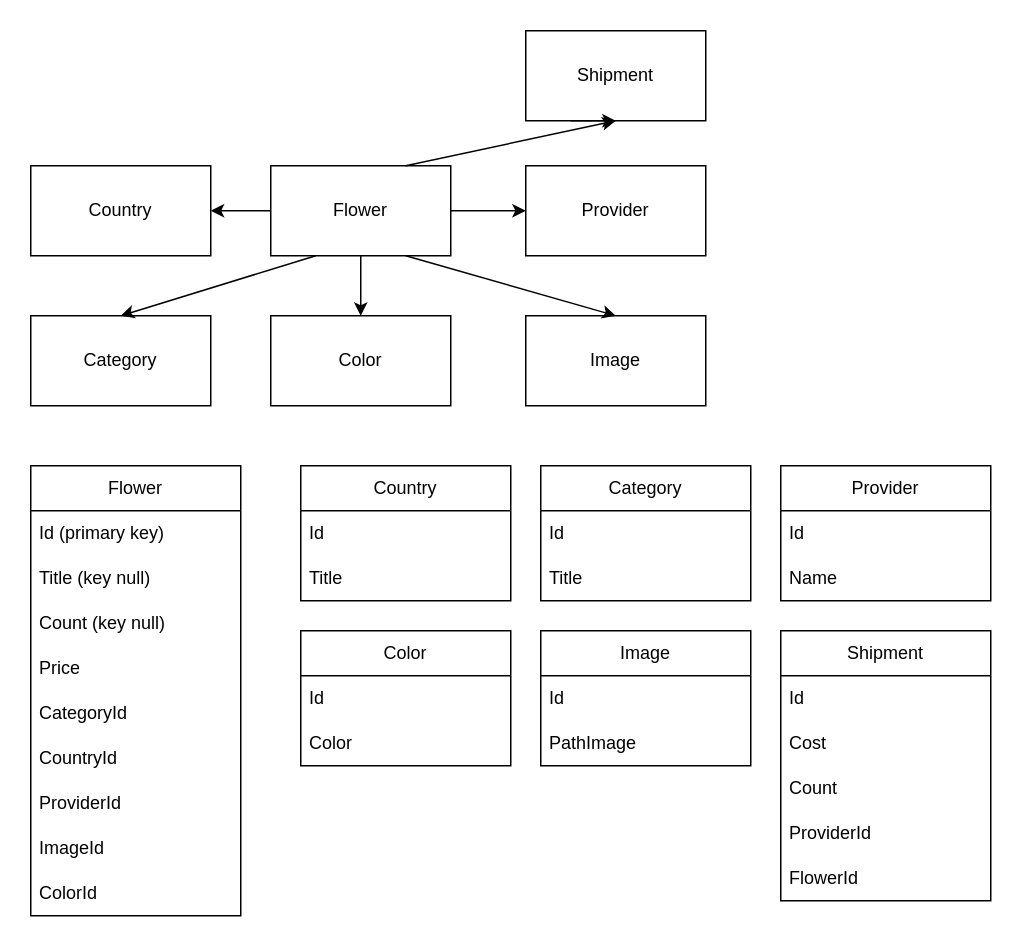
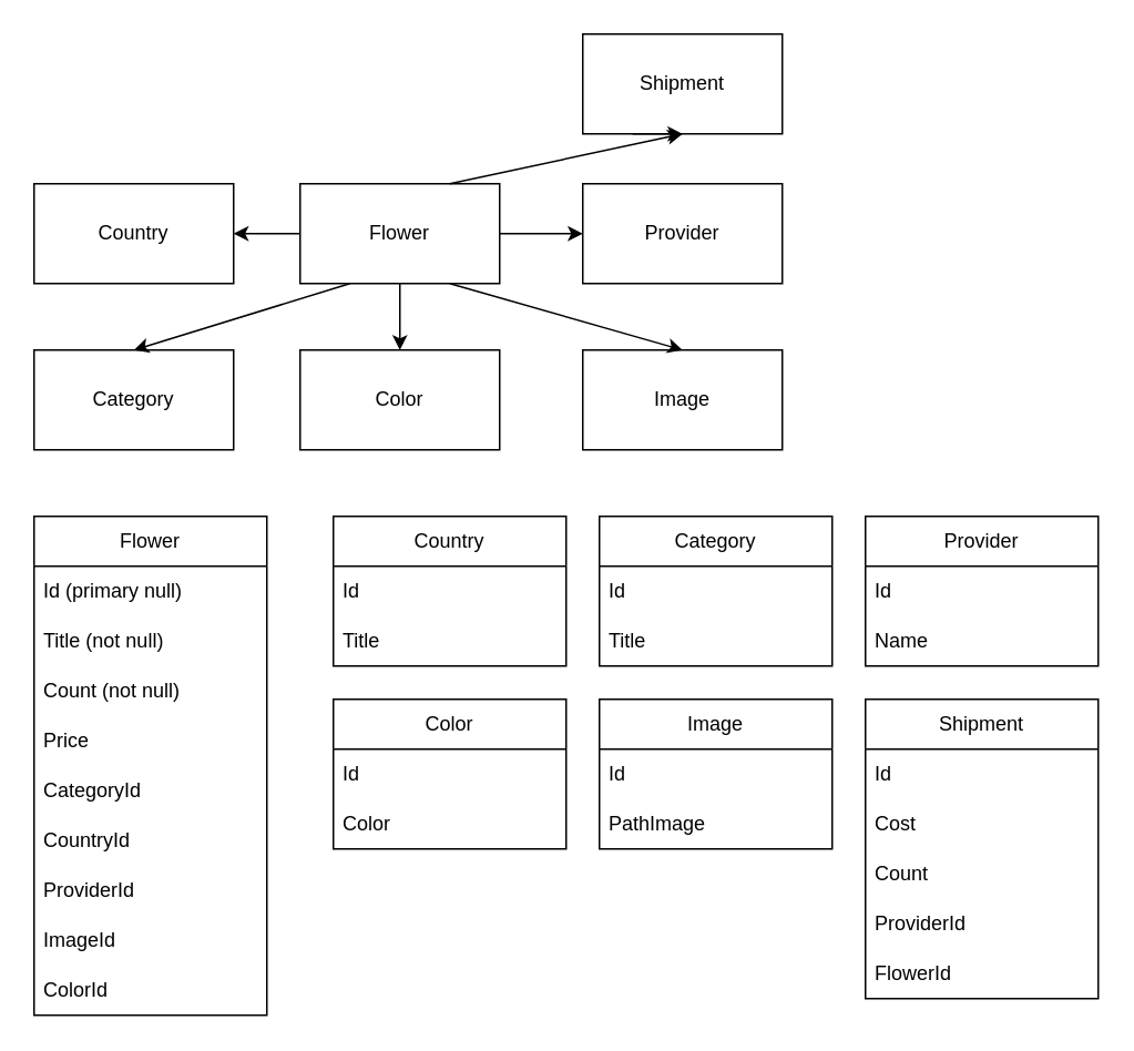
  <mxCell id="0" />
  <mxCell id="1" parent="0" />
  <mxCell id="2" value="Flower" style="rounded=0;whiteSpace=wrap;html=1;" parent="1" vertex="1"><mxGeometry x="180" y="110" width="120" height="60" as="geometry" /></mxCell>
  <mxCell id="3" value="Category" style="rounded=0;whiteSpace=wrap;html=1;" parent="1" vertex="1"><mxGeometry x="20" y="210" width="120" height="60" as="geometry" /></mxCell>
  <mxCell id="4" value="" style="endArrow=classic;html=1;rounded=0;exitX=0.25;exitY=1;exitDx=0;exitDy=0;entryX=0.5;entryY=0;entryDx=0;entryDy=0;" parent="1" source="2" target="3" edge="1"><mxGeometry width="50" height="50" relative="1" as="geometry"><mxPoint x="540" y="310" as="sourcePoint" /><mxPoint x="590" y="260" as="targetPoint" /></mxGeometry></mxCell>
  <mxCell id="5" value="Provider" style="rounded=0;whiteSpace=wrap;html=1;" parent="1" vertex="1"><mxGeometry x="350" y="110" width="120" height="60" as="geometry" /></mxCell>
  <mxCell id="6" value="" style="endArrow=classic;html=1;rounded=0;entryX=0;entryY=0.5;entryDx=0;entryDy=0;" parent="1" source="2" target="5" edge="1"><mxGeometry width="50" height="50" relative="1" as="geometry"><mxPoint x="540" y="210" as="sourcePoint" /><mxPoint x="590" y="160" as="targetPoint" /></mxGeometry></mxCell>
  <mxCell id="7" value="Country" style="rounded=0;whiteSpace=wrap;html=1;" parent="1" vertex="1"><mxGeometry x="20" y="110" width="120" height="60" as="geometry" /></mxCell>
  <mxCell id="8" value="" style="endArrow=classic;html=1;rounded=0;" parent="1" edge="1"><mxGeometry width="50" height="50" relative="1" as="geometry"><mxPoint x="180" y="140" as="sourcePoint" /><mxPoint x="140" y="140" as="targetPoint" /></mxGeometry></mxCell>
  <mxCell id="9" value="Flower" style="swimlane;fontStyle=0;childLayout=stackLayout;horizontal=1;startSize=30;horizontalStack=0;resizeParent=1;resizeParentMax=0;resizeLast=0;collapsible=1;marginBottom=0;whiteSpace=wrap;html=1;" parent="1" vertex="1"><mxGeometry x="20" y="310" width="140" height="300" as="geometry" /></mxCell>
- <mxCell id="10" value="Id (primary key)" style="text;strokeColor=none;fillColor=none;align=left;verticalAlign=middle;spacingLeft=4;spacingRight=4;overflow=hidden;points=[[0,0.5],[1,0.5]];portConstraint=eastwest;rotatable=0;whiteSpace=wrap;html=1;" parent="9" vertex="1"><mxGeometry y="30" width="140" height="30" as="geometry" /></mxCell>
- <mxCell id="11" value="Title (key null)" style="text;strokeColor=none;fillColor=none;align=left;verticalAlign=middle;spacingLeft=4;spacingRight=4;overflow=hidden;points=[[0,0.5],[1,0.5]];portConstraint=eastwest;rotatable=0;whiteSpace=wrap;html=1;" parent="9" vertex="1"><mxGeometry y="60" width="140" height="30" as="geometry" /></mxCell>
- <mxCell id="12" value="Count (key null)" style="text;strokeColor=none;fillColor=none;align=left;verticalAlign=middle;spacingLeft=4;spacingRight=4;overflow=hidden;points=[[0,0.5],[1,0.5]];portConstraint=eastwest;rotatable=0;whiteSpace=wrap;html=1;" parent="9" vertex="1"><mxGeometry y="90" width="140" height="30" as="geometry" /></mxCell>
+ <mxCell id="10" value="Id (primary null)" style="text;strokeColor=none;fillColor=none;align=left;verticalAlign=middle;spacingLeft=4;spacingRight=4;overflow=hidden;points=[[0,0.5],[1,0.5]];portConstraint=eastwest;rotatable=0;whiteSpace=wrap;html=1;" parent="9" vertex="1"><mxGeometry y="30" width="140" height="30" as="geometry" /></mxCell>
+ <mxCell id="11" value="Title (not null)" style="text;strokeColor=none;fillColor=none;align=left;verticalAlign=middle;spacingLeft=4;spacingRight=4;overflow=hidden;points=[[0,0.5],[1,0.5]];portConstraint=eastwest;rotatable=0;whiteSpace=wrap;html=1;" parent="9" vertex="1"><mxGeometry y="60" width="140" height="30" as="geometry" /></mxCell>
+ <mxCell id="12" value="Count (not null)" style="text;strokeColor=none;fillColor=none;align=left;verticalAlign=middle;spacingLeft=4;spacingRight=4;overflow=hidden;points=[[0,0.5],[1,0.5]];portConstraint=eastwest;rotatable=0;whiteSpace=wrap;html=1;" parent="9" vertex="1"><mxGeometry y="90" width="140" height="30" as="geometry" /></mxCell>
  <mxCell id="13" value="Price" style="text;strokeColor=none;fillColor=none;align=left;verticalAlign=middle;spacingLeft=4;spacingRight=4;overflow=hidden;points=[[0,0.5],[1,0.5]];portConstraint=eastwest;rotatable=0;whiteSpace=wrap;html=1;" parent="9" vertex="1"><mxGeometry y="120" width="140" height="30" as="geometry" /></mxCell>
  <mxCell id="14" value="CategoryId" style="text;strokeColor=none;fillColor=none;align=left;verticalAlign=middle;spacingLeft=4;spacingRight=4;overflow=hidden;points=[[0,0.5],[1,0.5]];portConstraint=eastwest;rotatable=0;whiteSpace=wrap;html=1;" parent="9" vertex="1"><mxGeometry y="150" width="140" height="30" as="geometry" /></mxCell>
  <mxCell id="15" value="CountryId" style="text;strokeColor=none;fillColor=none;align=left;verticalAlign=middle;spacingLeft=4;spacingRight=4;overflow=hidden;points=[[0,0.5],[1,0.5]];portConstraint=eastwest;rotatable=0;whiteSpace=wrap;html=1;" parent="9" vertex="1"><mxGeometry y="180" width="140" height="30" as="geometry" /></mxCell>
  <mxCell id="16" value="ProviderId" style="text;strokeColor=none;fillColor=none;align=left;verticalAlign=middle;spacingLeft=4;spacingRight=4;overflow=hidden;points=[[0,0.5],[1,0.5]];portConstraint=eastwest;rotatable=0;whiteSpace=wrap;html=1;" parent="9" vertex="1"><mxGeometry y="210" width="140" height="30" as="geometry" /></mxCell>
  <mxCell id="17" value="ImageId" style="text;strokeColor=none;fillColor=none;align=left;verticalAlign=middle;spacingLeft=4;spacingRight=4;overflow=hidden;points=[[0,0.5],[1,0.5]];portConstraint=eastwest;rotatable=0;whiteSpace=wrap;html=1;" vertex="1" parent="9"><mxGeometry y="240" width="140" height="30" as="geometry" /></mxCell>
  <mxCell id="18" value="ColorId" style="text;strokeColor=none;fillColor=none;align=left;verticalAlign=middle;spacingLeft=4;spacingRight=4;overflow=hidden;points=[[0,0.5],[1,0.5]];portConstraint=eastwest;rotatable=0;whiteSpace=wrap;html=1;" vertex="1" parent="9"><mxGeometry y="270" width="140" height="30" as="geometry" /></mxCell>
  <mxCell id="19" value="Country" style="swimlane;fontStyle=0;childLayout=stackLayout;horizontal=1;startSize=30;horizontalStack=0;resizeParent=1;resizeParentMax=0;resizeLast=0;collapsible=1;marginBottom=0;whiteSpace=wrap;html=1;" parent="1" vertex="1"><mxGeometry x="200" y="310" width="140" height="90" as="geometry" /></mxCell>
  <mxCell id="20" value="Id" style="text;strokeColor=none;fillColor=none;align=left;verticalAlign=middle;spacingLeft=4;spacingRight=4;overflow=hidden;points=[[0,0.5],[1,0.5]];portConstraint=eastwest;rotatable=0;whiteSpace=wrap;html=1;" parent="19" vertex="1"><mxGeometry y="30" width="140" height="30" as="geometry" /></mxCell>
  <mxCell id="21" value="Title" style="text;strokeColor=none;fillColor=none;align=left;verticalAlign=middle;spacingLeft=4;spacingRight=4;overflow=hidden;points=[[0,0.5],[1,0.5]];portConstraint=eastwest;rotatable=0;whiteSpace=wrap;html=1;" parent="19" vertex="1"><mxGeometry y="60" width="140" height="30" as="geometry" /></mxCell>
  <mxCell id="22" value="Category" style="swimlane;fontStyle=0;childLayout=stackLayout;horizontal=1;startSize=30;horizontalStack=0;resizeParent=1;resizeParentMax=0;resizeLast=0;collapsible=1;marginBottom=0;whiteSpace=wrap;html=1;" parent="1" vertex="1"><mxGeometry x="360" y="310" width="140" height="90" as="geometry" /></mxCell>
  <mxCell id="23" value="Id" style="text;strokeColor=none;fillColor=none;align=left;verticalAlign=middle;spacingLeft=4;spacingRight=4;overflow=hidden;points=[[0,0.5],[1,0.5]];portConstraint=eastwest;rotatable=0;whiteSpace=wrap;html=1;" parent="22" vertex="1"><mxGeometry y="30" width="140" height="30" as="geometry" /></mxCell>
  <mxCell id="24" value="Title" style="text;strokeColor=none;fillColor=none;align=left;verticalAlign=middle;spacingLeft=4;spacingRight=4;overflow=hidden;points=[[0,0.5],[1,0.5]];portConstraint=eastwest;rotatable=0;whiteSpace=wrap;html=1;" parent="22" vertex="1"><mxGeometry y="60" width="140" height="30" as="geometry" /></mxCell>
  <mxCell id="25" value="Provider" style="swimlane;fontStyle=0;childLayout=stackLayout;horizontal=1;startSize=30;horizontalStack=0;resizeParent=1;resizeParentMax=0;resizeLast=0;collapsible=1;marginBottom=0;whiteSpace=wrap;html=1;" parent="1" vertex="1"><mxGeometry x="520" y="310" width="140" height="90" as="geometry" /></mxCell>
  <mxCell id="26" value="Id" style="text;strokeColor=none;fillColor=none;align=left;verticalAlign=middle;spacingLeft=4;spacingRight=4;overflow=hidden;points=[[0,0.5],[1,0.5]];portConstraint=eastwest;rotatable=0;whiteSpace=wrap;html=1;" parent="25" vertex="1"><mxGeometry y="30" width="140" height="30" as="geometry" /></mxCell>
  <mxCell id="27" value="Name" style="text;strokeColor=none;fillColor=none;align=left;verticalAlign=middle;spacingLeft=4;spacingRight=4;overflow=hidden;points=[[0,0.5],[1,0.5]];portConstraint=eastwest;rotatable=0;whiteSpace=wrap;html=1;" parent="25" vertex="1"><mxGeometry y="60" width="140" height="30" as="geometry" /></mxCell>
  <mxCell id="28" value="Color" style="rounded=0;whiteSpace=wrap;html=1;" parent="1" vertex="1"><mxGeometry x="180" y="210" width="120" height="60" as="geometry" /></mxCell>
  <mxCell id="29" value="" style="endArrow=classic;html=1;rounded=0;exitX=0.5;exitY=1;exitDx=0;exitDy=0;entryX=0.5;entryY=0;entryDx=0;entryDy=0;" parent="1" source="2" target="28" edge="1"><mxGeometry width="50" height="50" relative="1" as="geometry"><mxPoint x="340" y="300" as="sourcePoint" /><mxPoint x="390" y="250" as="targetPoint" /></mxGeometry></mxCell>
  <mxCell id="30" value="Color" style="swimlane;fontStyle=0;childLayout=stackLayout;horizontal=1;startSize=30;horizontalStack=0;resizeParent=1;resizeParentMax=0;resizeLast=0;collapsible=1;marginBottom=0;whiteSpace=wrap;html=1;" parent="1" vertex="1"><mxGeometry x="200" y="420" width="140" height="90" as="geometry" /></mxCell>
  <mxCell id="31" value="Id" style="text;strokeColor=none;fillColor=none;align=left;verticalAlign=middle;spacingLeft=4;spacingRight=4;overflow=hidden;points=[[0,0.5],[1,0.5]];portConstraint=eastwest;rotatable=0;whiteSpace=wrap;html=1;" parent="30" vertex="1"><mxGeometry y="30" width="140" height="30" as="geometry" /></mxCell>
  <mxCell id="32" value="Color" style="text;strokeColor=none;fillColor=none;align=left;verticalAlign=middle;spacingLeft=4;spacingRight=4;overflow=hidden;points=[[0,0.5],[1,0.5]];portConstraint=eastwest;rotatable=0;whiteSpace=wrap;html=1;" parent="30" vertex="1"><mxGeometry y="60" width="140" height="30" as="geometry" /></mxCell>
  <mxCell id="33" value="Image" style="swimlane;fontStyle=0;childLayout=stackLayout;horizontal=1;startSize=30;horizontalStack=0;resizeParent=1;resizeParentMax=0;resizeLast=0;collapsible=1;marginBottom=0;whiteSpace=wrap;html=1;" parent="1" vertex="1"><mxGeometry x="360" y="420" width="140" height="90" as="geometry" /></mxCell>
  <mxCell id="34" value="Id" style="text;strokeColor=none;fillColor=none;align=left;verticalAlign=middle;spacingLeft=4;spacingRight=4;overflow=hidden;points=[[0,0.5],[1,0.5]];portConstraint=eastwest;rotatable=0;whiteSpace=wrap;html=1;" parent="33" vertex="1"><mxGeometry y="30" width="140" height="30" as="geometry" /></mxCell>
  <mxCell id="35" value="PathImage" style="text;strokeColor=none;fillColor=none;align=left;verticalAlign=middle;spacingLeft=4;spacingRight=4;overflow=hidden;points=[[0,0.5],[1,0.5]];portConstraint=eastwest;rotatable=0;whiteSpace=wrap;html=1;" parent="33" vertex="1"><mxGeometry y="60" width="140" height="30" as="geometry" /></mxCell>
  <mxCell id="36" value="Image" style="rounded=0;whiteSpace=wrap;html=1;" parent="1" vertex="1"><mxGeometry x="350" y="210" width="120" height="60" as="geometry" /></mxCell>
  <mxCell id="37" value="" style="endArrow=classic;html=1;rounded=0;exitX=0.75;exitY=1;exitDx=0;exitDy=0;entryX=0.5;entryY=0;entryDx=0;entryDy=0;" parent="1" source="2" target="36" edge="1"><mxGeometry width="50" height="50" relative="1" as="geometry"><mxPoint x="350" y="430" as="sourcePoint" /><mxPoint x="400" y="380" as="targetPoint" /></mxGeometry></mxCell>
  <mxCell id="38" value="Shipment" style="rounded=0;whiteSpace=wrap;html=1;" vertex="1" parent="1"><mxGeometry x="350" y="20" width="120" height="60" as="geometry" /></mxCell>
  <mxCell id="39" value="" style="endArrow=classic;html=1;rounded=0;exitX=0.75;exitY=0;exitDx=0;exitDy=0;entryX=0.5;entryY=1;entryDx=0;entryDy=0;" edge="1" parent="1" source="2" target="38"><mxGeometry width="50" height="50" relative="1" as="geometry"><mxPoint x="350" y="310" as="sourcePoint" /><mxPoint x="400" y="260" as="targetPoint" /></mxGeometry></mxCell>
  <mxCell id="40" style="edgeStyle=orthogonalEdgeStyle;rounded=0;orthogonalLoop=1;jettySize=auto;html=1;exitX=0.25;exitY=1;exitDx=0;exitDy=0;entryX=0.5;entryY=1;entryDx=0;entryDy=0;" edge="1" parent="1" source="38" target="38"><mxGeometry relative="1" as="geometry" /></mxCell>
  <mxCell id="41" value="Shipment" style="swimlane;fontStyle=0;childLayout=stackLayout;horizontal=1;startSize=30;horizontalStack=0;resizeParent=1;resizeParentMax=0;resizeLast=0;collapsible=1;marginBottom=0;whiteSpace=wrap;html=1;" vertex="1" parent="1"><mxGeometry x="520" y="420" width="140" height="180" as="geometry" /></mxCell>
  <mxCell id="42" value="Id" style="text;strokeColor=none;fillColor=none;align=left;verticalAlign=middle;spacingLeft=4;spacingRight=4;overflow=hidden;points=[[0,0.5],[1,0.5]];portConstraint=eastwest;rotatable=0;whiteSpace=wrap;html=1;" vertex="1" parent="41"><mxGeometry y="30" width="140" height="30" as="geometry" /></mxCell>
  <mxCell id="43" value="Cost" style="text;strokeColor=none;fillColor=none;align=left;verticalAlign=middle;spacingLeft=4;spacingRight=4;overflow=hidden;points=[[0,0.5],[1,0.5]];portConstraint=eastwest;rotatable=0;whiteSpace=wrap;html=1;" vertex="1" parent="41"><mxGeometry y="60" width="140" height="30" as="geometry" /></mxCell>
  <mxCell id="44" value="Count" style="text;strokeColor=none;fillColor=none;align=left;verticalAlign=middle;spacingLeft=4;spacingRight=4;overflow=hidden;points=[[0,0.5],[1,0.5]];portConstraint=eastwest;rotatable=0;whiteSpace=wrap;html=1;" vertex="1" parent="41"><mxGeometry y="90" width="140" height="30" as="geometry" /></mxCell>
  <mxCell id="45" value="ProviderId" style="text;strokeColor=none;fillColor=none;align=left;verticalAlign=middle;spacingLeft=4;spacingRight=4;overflow=hidden;points=[[0,0.5],[1,0.5]];portConstraint=eastwest;rotatable=0;whiteSpace=wrap;html=1;" vertex="1" parent="41"><mxGeometry y="120" width="140" height="30" as="geometry" /></mxCell>
  <mxCell id="46" value="FlowerId" style="text;strokeColor=none;fillColor=none;align=left;verticalAlign=middle;spacingLeft=4;spacingRight=4;overflow=hidden;points=[[0,0.5],[1,0.5]];portConstraint=eastwest;rotatable=0;whiteSpace=wrap;html=1;" vertex="1" parent="41"><mxGeometry y="150" width="140" height="30" as="geometry" /></mxCell>
